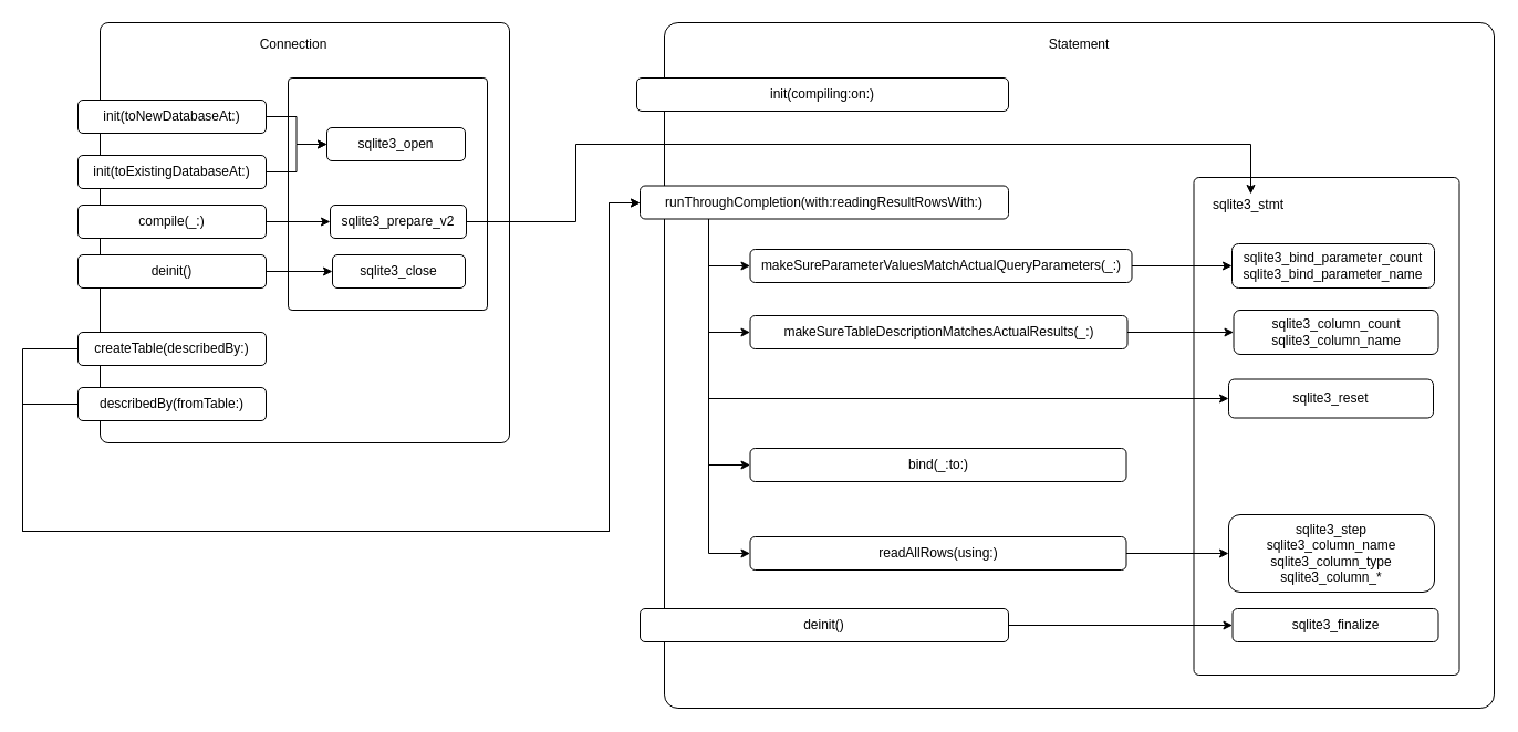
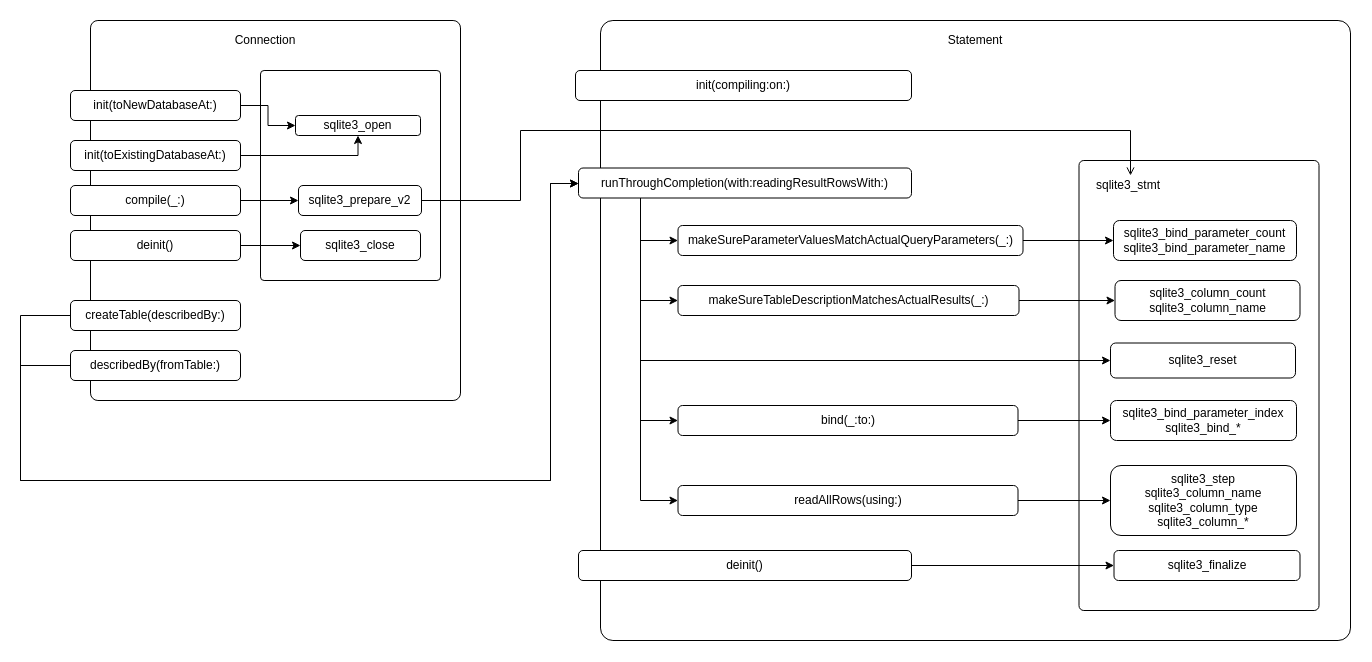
  <mxCell id="0" />
  <mxCell id="1" parent="0" />
  <mxCell id="2" value="" style="rounded=1;whiteSpace=wrap;html=1;align=center;arcSize=2;" vertex="1" parent="1"><mxGeometry x="600" y="20" width="750" height="620" as="geometry" /></mxCell>
  <mxCell id="3" value="" style="rounded=1;whiteSpace=wrap;html=1;align=center;arcSize=2;" vertex="1" parent="1"><mxGeometry x="90" y="20" width="370" height="380" as="geometry" /></mxCell>
  <mxCell id="4" value="Connection" style="text;html=1;strokeColor=none;fillColor=none;align=center;verticalAlign=middle;whiteSpace=wrap;rounded=0;" vertex="1" parent="1"><mxGeometry x="220" y="30" width="90" height="20" as="geometry" /></mxCell>
  <mxCell id="5" value="" style="rounded=1;whiteSpace=wrap;html=1;align=center;arcSize=2;" vertex="1" parent="1"><mxGeometry x="260" y="70" width="180" height="210" as="geometry" /></mxCell>
  <mxCell id="6" value="sqlite3_close" style="rounded=1;whiteSpace=wrap;html=1;align=center;" vertex="1" parent="1"><mxGeometry x="300" y="230" width="120" height="30" as="geometry" /></mxCell>
- <mxCell id="7" value="sqlite3_open" style="rounded=1;whiteSpace=wrap;html=1;align=center;" vertex="1" parent="1"><mxGeometry x="295" y="115" width="125" height="30" as="geometry" /></mxCell>
+ <mxCell id="7" value="sqlite3_open" style="rounded=1;whiteSpace=wrap;html=1;align=center;" vertex="1" parent="1"><mxGeometry x="295" y="115" width="125" height="20" as="geometry" /></mxCell>
  <mxCell id="8" value="sqlite3_prepare_v2" style="rounded=1;whiteSpace=wrap;html=1;align=center;" vertex="1" parent="1"><mxGeometry x="298" y="185" width="123" height="30" as="geometry" /></mxCell>
  <mxCell id="9" style="edgeStyle=orthogonalEdgeStyle;rounded=0;orthogonalLoop=1;jettySize=auto;html=1;" edge="1" parent="1" source="10" target="6"><mxGeometry relative="1" as="geometry" /></mxCell>
  <mxCell id="10" value="deinit()" style="rounded=1;whiteSpace=wrap;html=1;align=center;" vertex="1" parent="1"><mxGeometry x="70" y="230" width="170" height="30" as="geometry" /></mxCell>
  <mxCell id="11" style="edgeStyle=orthogonalEdgeStyle;rounded=0;orthogonalLoop=1;jettySize=auto;html=1;" edge="1" parent="1" source="12" target="7"><mxGeometry relative="1" as="geometry" /></mxCell>
  <mxCell id="12" value="&lt;div&gt;init(toExistingDatabaseAt:)&lt;/div&gt;" style="rounded=1;whiteSpace=wrap;html=1;align=center;" vertex="1" parent="1"><mxGeometry x="70" y="140" width="170" height="30" as="geometry" /></mxCell>
  <mxCell id="13" style="edgeStyle=orthogonalEdgeStyle;rounded=0;orthogonalLoop=1;jettySize=auto;html=1;" edge="1" parent="1" source="14" target="8"><mxGeometry relative="1" as="geometry" /></mxCell>
  <mxCell id="14" value="compile(_:)" style="rounded=1;whiteSpace=wrap;html=1;align=center;" vertex="1" parent="1"><mxGeometry x="70" y="185" width="170" height="30" as="geometry" /></mxCell>
  <mxCell id="15" value="Statement" style="text;html=1;strokeColor=none;fillColor=none;align=center;verticalAlign=middle;whiteSpace=wrap;rounded=0;" vertex="1" parent="1"><mxGeometry x="930" y="30" width="90" height="20" as="geometry" /></mxCell>
  <mxCell id="16" value="" style="rounded=1;whiteSpace=wrap;html=1;align=center;arcSize=2;" vertex="1" parent="1"><mxGeometry x="1078.5" y="160" width="240" height="450" as="geometry" /></mxCell>
  <mxCell id="17" value="&lt;div&gt;sqlite3_stmt&lt;/div&gt;" style="text;html=1;strokeColor=none;fillColor=none;align=left;verticalAlign=middle;whiteSpace=wrap;rounded=0;fontFamily=Helvetica;" vertex="1" parent="1"><mxGeometry x="1093.5" y="175" width="96" height="20" as="geometry" /></mxCell>
  <mxCell id="18" value="sqlite3_reset" style="rounded=1;whiteSpace=wrap;html=1;align=center;" vertex="1" parent="1"><mxGeometry x="1110" y="342.5" width="185" height="35" as="geometry" /></mxCell>
  <mxCell id="19" style="edgeStyle=orthogonalEdgeStyle;rounded=0;orthogonalLoop=1;jettySize=auto;html=1;fontFamily=Helvetica;" edge="1" parent="1" source="20" target="27"><mxGeometry relative="1" as="geometry" /></mxCell>
  <mxCell id="20" value="deinit()" style="rounded=1;whiteSpace=wrap;html=1;align=center;" vertex="1" parent="1"><mxGeometry x="578" y="550" width="333" height="30" as="geometry" /></mxCell>
  <mxCell id="21" style="edgeStyle=orthogonalEdgeStyle;rounded=0;orthogonalLoop=1;jettySize=auto;html=1;" edge="1" parent="1" source="26" target="18"><mxGeometry relative="1" as="geometry"><Array as="points"><mxPoint x="640" y="360" /></Array></mxGeometry></mxCell>
  <mxCell id="22" style="edgeStyle=orthogonalEdgeStyle;rounded=0;orthogonalLoop=1;jettySize=auto;html=1;fontFamily=Helvetica;" edge="1" parent="1" source="26" target="34"><mxGeometry relative="1" as="geometry"><Array as="points"><mxPoint x="640" y="240" /></Array></mxGeometry></mxCell>
  <mxCell id="23" style="edgeStyle=orthogonalEdgeStyle;rounded=0;orthogonalLoop=1;jettySize=auto;html=1;fontFamily=Helvetica;" edge="1" parent="1" source="26" target="36"><mxGeometry relative="1" as="geometry"><Array as="points"><mxPoint x="640" y="300" /></Array></mxGeometry></mxCell>
  <mxCell id="24" style="edgeStyle=orthogonalEdgeStyle;rounded=0;orthogonalLoop=1;jettySize=auto;html=1;fontFamily=Helvetica;" edge="1" parent="1" source="26" target="38"><mxGeometry relative="1" as="geometry"><Array as="points"><mxPoint x="640" y="420" /></Array></mxGeometry></mxCell>
  <mxCell id="25" style="edgeStyle=orthogonalEdgeStyle;rounded=0;orthogonalLoop=1;jettySize=auto;html=1;fontFamily=Helvetica;" edge="1" parent="1" source="26" target="40"><mxGeometry relative="1" as="geometry"><Array as="points"><mxPoint x="640" y="500" /></Array></mxGeometry></mxCell>
  <mxCell id="26" value="runThroughCompletion(with:readingResultRowsWith:)" style="rounded=1;whiteSpace=wrap;html=1;align=center;" vertex="1" parent="1"><mxGeometry x="578" y="167.5" width="333" height="30" as="geometry" /></mxCell>
  <mxCell id="27" value="sqlite3_finalize" style="rounded=1;whiteSpace=wrap;html=1;align=center;" vertex="1" parent="1"><mxGeometry x="1113.5" y="550" width="186" height="30" as="geometry" /></mxCell>
- <mxCell id="28" style="edgeStyle=orthogonalEdgeStyle;rounded=0;orthogonalLoop=1;jettySize=auto;html=1;fontFamily=Helvetica;" edge="1" parent="1" source="8" target="17"><mxGeometry relative="1" as="geometry"><Array as="points"><mxPoint x="520" y="200" /><mxPoint x="520" y="130" /><mxPoint x="1130" y="130" /></Array></mxGeometry></mxCell>
+ <mxCell id="28" style="edgeStyle=orthogonalEdgeStyle;rounded=0;orthogonalLoop=1;jettySize=auto;html=1;fontFamily=Helvetica;endArrow=open;" edge="1" parent="1" source="8" target="17"><mxGeometry relative="1" as="geometry"><Array as="points"><mxPoint x="520" y="200" /><mxPoint x="520" y="130" /><mxPoint x="1130" y="130" /></Array></mxGeometry></mxCell>
  <mxCell id="29" style="edgeStyle=orthogonalEdgeStyle;rounded=0;orthogonalLoop=1;jettySize=auto;html=1;fontFamily=Helvetica;" edge="1" parent="1" source="30" target="26"><mxGeometry relative="1" as="geometry"><Array as="points"><mxPoint x="20" y="315" /><mxPoint x="20" y="480" /><mxPoint x="550" y="480" /><mxPoint x="550" y="183" /></Array></mxGeometry></mxCell>
  <mxCell id="30" value="createTable(describedBy:)" style="rounded=1;whiteSpace=wrap;html=1;align=center;" vertex="1" parent="1"><mxGeometry x="70" y="300" width="170" height="30" as="geometry" /></mxCell>
  <mxCell id="31" style="edgeStyle=orthogonalEdgeStyle;rounded=0;orthogonalLoop=1;jettySize=auto;html=1;fontFamily=Helvetica;" edge="1" parent="1" source="32" target="26"><mxGeometry relative="1" as="geometry"><Array as="points"><mxPoint x="20" y="365" /><mxPoint x="20" y="480" /><mxPoint x="550" y="480" /><mxPoint x="550" y="183" /></Array></mxGeometry></mxCell>
  <mxCell id="32" value="describedBy(fromTable:)" style="rounded=1;whiteSpace=wrap;html=1;align=center;" vertex="1" parent="1"><mxGeometry x="70" y="350" width="170" height="30" as="geometry" /></mxCell>
  <mxCell id="33" style="edgeStyle=orthogonalEdgeStyle;rounded=0;orthogonalLoop=1;jettySize=auto;html=1;fontFamily=Helvetica;" edge="1" parent="1" source="34" target="43"><mxGeometry relative="1" as="geometry" /></mxCell>
  <mxCell id="34" value="makeSureParameterValuesMatchActualQueryParameters(_:)" style="rounded=1;whiteSpace=wrap;html=1;align=center;" vertex="1" parent="1"><mxGeometry x="677.5" y="225" width="345" height="30" as="geometry" /></mxCell>
  <mxCell id="35" style="edgeStyle=orthogonalEdgeStyle;rounded=0;orthogonalLoop=1;jettySize=auto;html=1;fontFamily=Helvetica;" edge="1" parent="1" source="36" target="44"><mxGeometry relative="1" as="geometry" /></mxCell>
  <mxCell id="36" value="makeSureTableDescriptionMatchesActualResults(_:)" style="rounded=1;whiteSpace=wrap;html=1;align=center;" vertex="1" parent="1"><mxGeometry x="677.5" y="285" width="341" height="30" as="geometry" /></mxCell>
+ <mxCell id="37" style="edgeStyle=orthogonalEdgeStyle;rounded=0;orthogonalLoop=1;jettySize=auto;html=1;fontFamily=Helvetica;" edge="1" parent="1" source="38" target="45"><mxGeometry relative="1" as="geometry" /></mxCell>
  <mxCell id="38" value="bind(_:to:)" style="rounded=1;whiteSpace=wrap;html=1;align=center;" vertex="1" parent="1"><mxGeometry x="677.5" y="405" width="340" height="30" as="geometry" /></mxCell>
  <mxCell id="39" style="edgeStyle=orthogonalEdgeStyle;rounded=0;orthogonalLoop=1;jettySize=auto;html=1;fontFamily=Helvetica;" edge="1" parent="1" source="40" target="46"><mxGeometry relative="1" as="geometry" /></mxCell>
  <mxCell id="40" value="&lt;div&gt;readAllRows(using:)&lt;/div&gt;" style="rounded=1;whiteSpace=wrap;html=1;align=center;" vertex="1" parent="1"><mxGeometry x="677.5" y="485" width="340" height="30" as="geometry" /></mxCell>
  <mxCell id="41" style="edgeStyle=orthogonalEdgeStyle;rounded=0;orthogonalLoop=1;jettySize=auto;html=1;fontFamily=Helvetica;" edge="1" parent="1" source="42" target="7"><mxGeometry relative="1" as="geometry" /></mxCell>
  <mxCell id="42" value="&lt;div&gt;init(toNewDatabaseAt:)&lt;/div&gt;" style="rounded=1;whiteSpace=wrap;html=1;align=center;" vertex="1" parent="1"><mxGeometry x="70" y="90" width="170" height="30" as="geometry" /></mxCell>
  <mxCell id="43" value="sqlite3_bind_parameter_count&lt;br&gt;sqlite3_bind_parameter_name" style="rounded=1;whiteSpace=wrap;html=1;align=center;" vertex="1" parent="1"><mxGeometry x="1113" y="220" width="183" height="40" as="geometry" /></mxCell>
  <mxCell id="44" value="sqlite3_column_count&lt;br&gt;sqlite3_column_name" style="rounded=1;whiteSpace=wrap;html=1;align=center;" vertex="1" parent="1"><mxGeometry x="1114.5" y="280" width="185" height="40" as="geometry" /></mxCell>
+ <mxCell id="45" value="sqlite3_bind_parameter_index&lt;br&gt;sqlite3_bind_*" style="rounded=1;whiteSpace=wrap;html=1;align=center;" vertex="1" parent="1"><mxGeometry x="1110" y="400" width="186" height="40" as="geometry" /></mxCell>
  <mxCell id="46" value="&lt;div&gt;sqlite3_step&lt;/div&gt;&lt;div&gt;sqlite3_column_name&lt;br&gt;sqlite3_column_type&lt;br&gt;&lt;/div&gt;sqlite3_column_*" style="rounded=1;whiteSpace=wrap;html=1;align=center;" vertex="1" parent="1"><mxGeometry x="1110" y="465" width="186" height="70" as="geometry" /></mxCell>
  <mxCell id="47" value="&lt;div&gt;init(compiling:on:)&lt;/div&gt;" style="rounded=1;whiteSpace=wrap;html=1;align=center;" vertex="1" parent="1"><mxGeometry x="575" y="70" width="336" height="30" as="geometry" /></mxCell>
